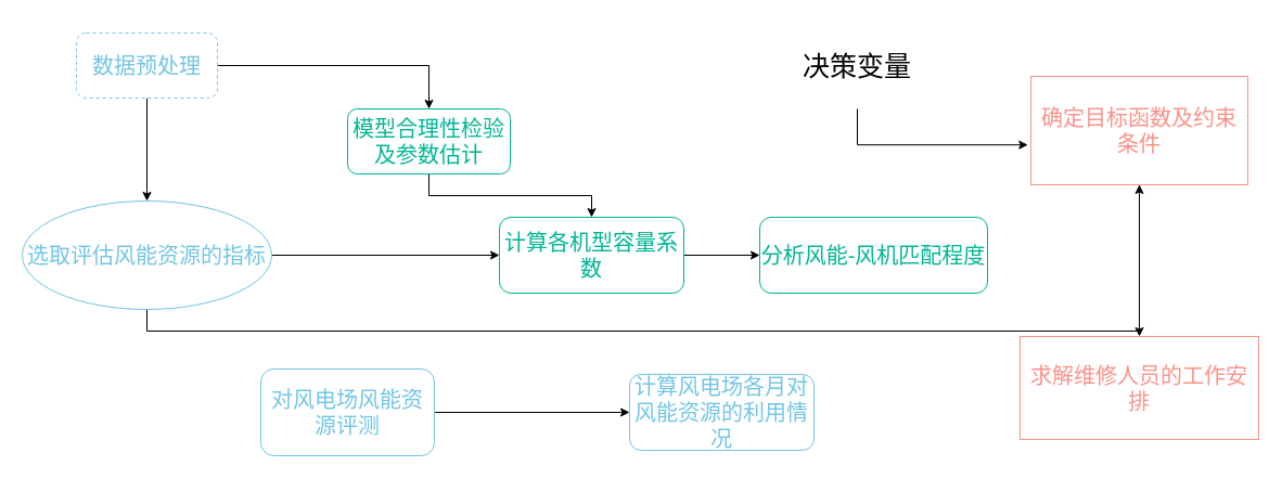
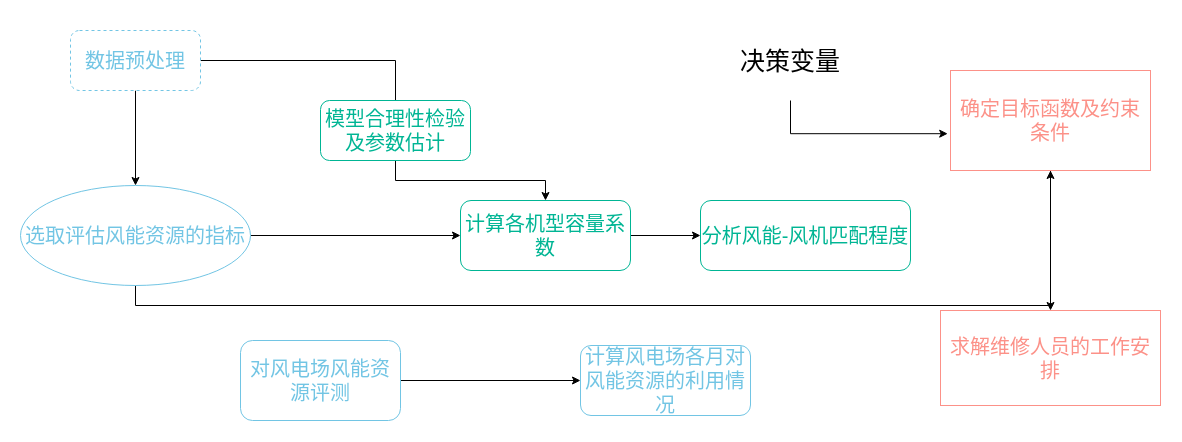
  <mxCell id="0" />
  <mxCell id="1" parent="0" />
  <mxCell id="2" style="edgeStyle=orthogonalEdgeStyle;rounded=0;orthogonalLoop=1;jettySize=auto;html=1;exitX=0.5;exitY=1;exitDx=0;exitDy=0;entryX=0.5;entryY=0;entryDx=0;entryDy=0;" edge="1" parent="1" source="4" target="12"><mxGeometry relative="1" as="geometry" /></mxCell>
- <mxCell id="3" style="edgeStyle=orthogonalEdgeStyle;rounded=0;orthogonalLoop=1;jettySize=auto;html=1;exitX=1;exitY=0.5;exitDx=0;exitDy=0;" edge="1" parent="1" source="4" target="8"><mxGeometry relative="1" as="geometry" /></mxCell>
+ <mxCell id="3" style="edgeStyle=orthogonalEdgeStyle;rounded=0;orthogonalLoop=1;jettySize=auto;html=1;exitX=1;exitY=0.5;exitDx=0;exitDy=0;endArrow=none;" edge="1" parent="1" source="4" target="8"><mxGeometry relative="1" as="geometry" /></mxCell>
  <mxCell id="4" value="数据预处理" style="rounded=1;whiteSpace=wrap;html=1;fontSize=20;glass=0;strokeWidth=1;shadow=0;strokeColor=#72C5E4;fontColor=#72C5E4;dashed=1;" parent="1" vertex="1"><mxGeometry x="70" y="30" width="130" height="60" as="geometry" /></mxCell>
  <mxCell id="5" style="edgeStyle=orthogonalEdgeStyle;rounded=0;orthogonalLoop=1;jettySize=auto;html=1;exitX=1;exitY=0.5;exitDx=0;exitDy=0;" edge="1" parent="1" source="6" target="9"><mxGeometry relative="1" as="geometry" /></mxCell>
  <mxCell id="6" value="对风电场风能资源评测" style="rounded=1;whiteSpace=wrap;html=1;fontSize=20;glass=0;strokeWidth=1;shadow=0;strokeColor=#72C5E4;fontColor=#72C5E4;" parent="1" vertex="1"><mxGeometry x="240" y="340" width="160" height="80" as="geometry" /></mxCell>
  <mxCell id="7" style="edgeStyle=orthogonalEdgeStyle;rounded=0;orthogonalLoop=1;jettySize=auto;html=1;entryX=0.5;entryY=0;entryDx=0;entryDy=0;" edge="1" parent="1" source="8" target="19"><mxGeometry relative="1" as="geometry" /></mxCell>
  <mxCell id="8" value="模型合理性检验及参数估计" style="rounded=1;whiteSpace=wrap;html=1;fontSize=20;glass=0;strokeWidth=1;shadow=0;strokeColor=#00B594;fontColor=#00B594;" parent="1" vertex="1"><mxGeometry x="320" y="100" width="150" height="60" as="geometry" /></mxCell>
  <mxCell id="9" value="计算风电场各月对风能资源的利用情况" style="rounded=1;whiteSpace=wrap;html=1;fontSize=20;glass=0;strokeWidth=1;shadow=0;strokeColor=#72C5E4;fontColor=#72C5E4;" parent="1" vertex="1"><mxGeometry x="580" y="345" width="170" height="70" as="geometry" /></mxCell>
  <mxCell id="10" style="edgeStyle=orthogonalEdgeStyle;rounded=0;orthogonalLoop=1;jettySize=auto;html=1;exitX=0.5;exitY=1;exitDx=0;exitDy=0;fontSize=20;fontColor=#72C5E4;" edge="1" parent="1" source="12" target="14"><mxGeometry relative="1" as="geometry" /></mxCell>
  <mxCell id="11" style="edgeStyle=orthogonalEdgeStyle;rounded=0;orthogonalLoop=1;jettySize=auto;html=1;entryX=0;entryY=0.5;entryDx=0;entryDy=0;fontSize=20;fontColor=#72C5E4;" edge="1" parent="1" source="12" target="19"><mxGeometry relative="1" as="geometry" /></mxCell>
  <mxCell id="12" value="选取评估风能资源的指标" style="ellipse;whiteSpace=wrap;html=1;strokeColor=#72C5E4;fontColor=#72C5E4;fontSize=20;" vertex="1" parent="1"><mxGeometry x="20" y="185" width="230" height="100" as="geometry" /></mxCell>
  <mxCell id="13" value="" style="edgeStyle=orthogonalEdgeStyle;rounded=0;orthogonalLoop=1;jettySize=auto;html=1;" edge="1" parent="1" source="14" target="16"><mxGeometry relative="1" as="geometry" /></mxCell>
  <mxCell id="14" value="确定目标函数及约束条件" style="rounded=0;whiteSpace=wrap;html=1;strokeColor=#FC9188;fontColor=#FC9188;fontSize=20;" vertex="1" parent="1"><mxGeometry x="950" y="70" width="200" height="100" as="geometry" /></mxCell>
  <mxCell id="15" style="edgeStyle=orthogonalEdgeStyle;rounded=0;orthogonalLoop=1;jettySize=auto;html=1;exitX=0.5;exitY=1;exitDx=0;exitDy=0;" edge="1" parent="1" source="9" target="9"><mxGeometry relative="1" as="geometry" /></mxCell>
  <mxCell id="16" value="求解维修人员的工作安排" style="rounded=0;whiteSpace=wrap;html=1;strokeColor=#FC9188;fontColor=#FC9188;fontSize=20;" vertex="1" parent="1"><mxGeometry x="940" y="310" width="220" height="95" as="geometry" /></mxCell>
  <mxCell id="17" style="edgeStyle=orthogonalEdgeStyle;rounded=0;orthogonalLoop=1;jettySize=auto;html=1;exitX=1;exitY=0.5;exitDx=0;exitDy=0;" edge="1" parent="1" source="19"><mxGeometry relative="1" as="geometry"><mxPoint x="610" y="220" as="targetPoint" /></mxGeometry></mxCell>
  <mxCell id="18" style="edgeStyle=orthogonalEdgeStyle;rounded=0;orthogonalLoop=1;jettySize=auto;html=1;exitX=1;exitY=0.5;exitDx=0;exitDy=0;entryX=0;entryY=0.5;entryDx=0;entryDy=0;fontColor=#FC9188;" edge="1" parent="1" source="19" target="20"><mxGeometry relative="1" as="geometry" /></mxCell>
  <mxCell id="19" value="计算各机型容量系数" style="rounded=1;whiteSpace=wrap;html=1;strokeColor=#00B594;fontColor=#00B594;fontSize=20;" vertex="1" parent="1"><mxGeometry x="460" y="200" width="170" height="70" as="geometry" /></mxCell>
  <mxCell id="20" value="分析风能-风机匹配程度" style="rounded=1;whiteSpace=wrap;html=1;strokeColor=#00B594;fontColor=#00B594;fontSize=20;" vertex="1" parent="1"><mxGeometry x="700" y="200" width="210" height="70" as="geometry" /></mxCell>
  <mxCell id="21" style="edgeStyle=orthogonalEdgeStyle;rounded=0;orthogonalLoop=1;jettySize=auto;html=1;exitX=0.5;exitY=1;exitDx=0;exitDy=0;entryX=-0.014;entryY=0.632;entryDx=0;entryDy=0;entryPerimeter=0;fontSize=20;fontColor=#72C5E4;" edge="1" parent="1" source="22" target="14"><mxGeometry relative="1" as="geometry" /></mxCell>
  <mxCell id="22" value="决策变量" style="text;html=1;strokeColor=none;fillColor=none;align=center;verticalAlign=middle;whiteSpace=wrap;rounded=0;fontSize=25;" vertex="1" parent="1"><mxGeometry x="730" y="20" width="120" height="80" as="geometry" /></mxCell>
